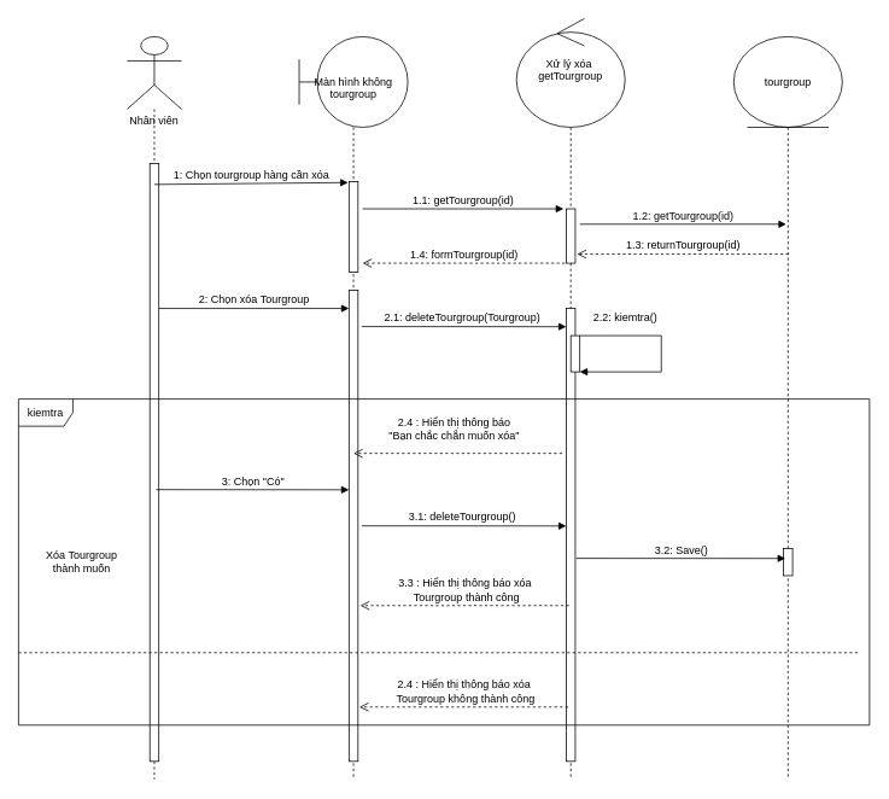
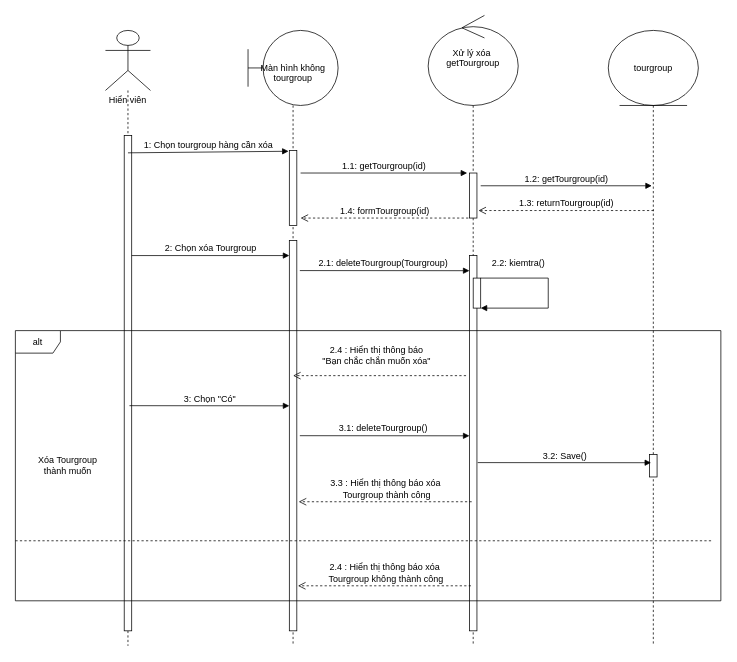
  <mxCell id="0" />
  <mxCell id="1" parent="0" />
- <mxCell id="2" value="&lt;br&gt;&lt;br&gt;&lt;br&gt;Nhân viên" style="shape=umlLifeline;participant=umlActor;perimeter=lifelinePerimeter;whiteSpace=wrap;html=1;container=1;collapsible=0;recursiveResize=0;verticalAlign=top;spacingTop=36;outlineConnect=0;size=80;" parent="1" vertex="1"><mxGeometry x="140" y="40" width="60" height="820" as="geometry" /></mxCell>
+ <mxCell id="2" value="&lt;br&gt;&lt;br&gt;&lt;br&gt;Hiển viên" style="shape=umlLifeline;participant=umlActor;perimeter=lifelinePerimeter;whiteSpace=wrap;html=1;container=1;collapsible=0;recursiveResize=0;verticalAlign=top;spacingTop=36;outlineConnect=0;size=80;" parent="1" vertex="1"><mxGeometry x="140" y="40" width="60" height="820" as="geometry" /></mxCell>
  <mxCell id="3" value="" style="html=1;points=[];perimeter=orthogonalPerimeter;" parent="2" vertex="1"><mxGeometry x="25" y="140" width="10" height="660" as="geometry" /></mxCell>
  <mxCell id="4" value="Màn hình không&lt;br&gt;tourgroup" style="shape=umlLifeline;participant=umlBoundary;perimeter=lifelinePerimeter;whiteSpace=wrap;html=1;container=1;collapsible=0;recursiveResize=0;verticalAlign=top;spacingTop=36;outlineConnect=0;size=100;" parent="1" vertex="1"><mxGeometry x="330" y="40" width="120" height="820" as="geometry" /></mxCell>
  <mxCell id="5" value="" style="html=1;points=[];perimeter=orthogonalPerimeter;" parent="4" vertex="1"><mxGeometry x="55" y="160" width="10" height="100" as="geometry" /></mxCell>
  <mxCell id="6" value="" style="html=1;points=[];perimeter=orthogonalPerimeter;fontSize=12;" parent="4" vertex="1"><mxGeometry x="55" y="280" width="10" height="520" as="geometry" /></mxCell>
  <mxCell id="7" value="Xử lý xóa&amp;nbsp;&lt;br&gt;getTourgroup" style="shape=umlLifeline;participant=umlControl;perimeter=lifelinePerimeter;whiteSpace=wrap;html=1;container=1;collapsible=0;recursiveResize=0;verticalAlign=top;spacingTop=36;outlineConnect=0;size=120;" parent="1" vertex="1"><mxGeometry x="570" width="120" height="840" as="geometry" y="20" /></mxCell>
  <mxCell id="8" value="" style="html=1;points=[];perimeter=orthogonalPerimeter;fontSize=12;" parent="7" vertex="1"><mxGeometry x="55" y="210" width="10" height="60" as="geometry" /></mxCell>
  <mxCell id="9" value="" style="html=1;points=[];perimeter=orthogonalPerimeter;fontSize=12;" parent="7" vertex="1"><mxGeometry x="55" y="320" width="10" height="500" as="geometry" /></mxCell>
  <mxCell id="10" value="tourgroup" style="shape=umlLifeline;participant=umlEntity;perimeter=lifelinePerimeter;whiteSpace=wrap;html=1;container=1;collapsible=0;recursiveResize=0;verticalAlign=top;spacingTop=36;outlineConnect=0;size=100;" parent="1" vertex="1"><mxGeometry x="810" y="40" width="120" height="820" as="geometry" /></mxCell>
  <mxCell id="11" value="" style="html=1;points=[];perimeter=orthogonalPerimeter;fontSize=12;" parent="10" vertex="1"><mxGeometry x="55" y="565" width="10" height="30" as="geometry" /></mxCell>
  <mxCell id="12" value="1: Chọn tourgroup hàng cần xóa" style="html=1;verticalAlign=bottom;endArrow=block;exitX=1.1;exitY=0.035;exitDx=0;exitDy=0;exitPerimeter=0;fontSize=12;" parent="1" edge="1"><mxGeometry width="80" relative="1" as="geometry"><mxPoint x="170" y="203.1" as="sourcePoint" /><mxPoint x="384" y="201" as="targetPoint" /></mxGeometry></mxCell>
  <mxCell id="13" value="2: Chọn xóa Tourgroup" style="html=1;verticalAlign=bottom;endArrow=block;fontSize=12;" parent="1" edge="1"><mxGeometry width="80" relative="1" as="geometry"><mxPoint x="175" y="340" as="sourcePoint" /><mxPoint x="385" y="340" as="targetPoint" /></mxGeometry></mxCell>
  <mxCell id="14" value="2.1: deleteTourgroup(Tourgroup)" style="html=1;verticalAlign=bottom;endArrow=block;fontSize=12;entryX=0.1;entryY=-0.002;entryDx=0;entryDy=0;entryPerimeter=0;" parent="1" edge="1"><mxGeometry x="-0.017" y="1" width="80" relative="1" as="geometry"><mxPoint x="399" y="360" as="sourcePoint" /><mxPoint x="625" y="360.16" as="targetPoint" /><mxPoint as="offset" /></mxGeometry></mxCell>
  <mxCell id="15" value="" style="html=1;points=[];perimeter=orthogonalPerimeter;fontSize=12;" parent="1" vertex="1"><mxGeometry x="630" y="370" width="10" height="40" as="geometry" /></mxCell>
  <mxCell id="16" value="2.2: kiemtra()" style="html=1;verticalAlign=bottom;endArrow=block;fontSize=12;rounded=0;" parent="1" edge="1"><mxGeometry x="-0.545" y="10" width="80" relative="1" as="geometry"><mxPoint x="640" y="370" as="sourcePoint" /><mxPoint x="640" y="410" as="targetPoint" /><Array as="points"><mxPoint x="730" y="370" /><mxPoint x="730" y="410" /></Array><mxPoint as="offset" /></mxGeometry></mxCell>
  <mxCell id="17" value="3.2: Save()" style="html=1;verticalAlign=bottom;endArrow=block;fontSize=12;entryX=0.2;entryY=0.333;entryDx=0;entryDy=0;entryPerimeter=0;exitX=1.1;exitY=0.333;exitDx=0;exitDy=0;exitPerimeter=0;" parent="1" edge="1"><mxGeometry width="80" relative="1" as="geometry"><mxPoint x="636" y="615.86" as="sourcePoint" /><mxPoint x="867" y="615.99" as="targetPoint" /></mxGeometry></mxCell>
  <mxCell id="18" value="3.3 : Hiển thị thông báo xóa&lt;br&gt;&amp;nbsp;Tourgroup thành công" style="html=1;verticalAlign=bottom;endArrow=open;dashed=1;endSize=8;fontSize=12;" parent="1" edge="1"><mxGeometry relative="1" as="geometry"><mxPoint x="628" y="668" as="sourcePoint" /><mxPoint x="397.5" y="668" as="targetPoint" /></mxGeometry></mxCell>
  <mxCell id="19" value="" style="endArrow=none;dashed=1;html=1;fontSize=12;" parent="1" edge="1"><mxGeometry width="50" height="50" relative="1" as="geometry"><mxPoint x="20" y="720" as="sourcePoint" /><mxPoint x="950" y="720" as="targetPoint" /></mxGeometry></mxCell>
  <mxCell id="20" value="2.4 : Hiển thị thông báo xóa&lt;br&gt;&amp;nbsp;Tourgroup không thành công" style="html=1;verticalAlign=bottom;endArrow=open;dashed=1;endSize=8;fontSize=12;" parent="1" edge="1"><mxGeometry relative="1" as="geometry"><mxPoint x="627" y="780" as="sourcePoint" /><mxPoint x="396.5" y="780" as="targetPoint" /></mxGeometry></mxCell>
- <mxCell id="21" value="kiemtra" style="shape=umlFrame;whiteSpace=wrap;html=1;fontSize=12;" parent="1" vertex="1"><mxGeometry x="20" y="440" width="940" height="360" as="geometry" /></mxCell>
+ <mxCell id="21" value="alt" style="shape=umlFrame;whiteSpace=wrap;html=1;fontSize=12;" parent="1" vertex="1"><mxGeometry x="20" y="440" width="940" height="360" as="geometry" /></mxCell>
  <mxCell id="22" value="Xóa Tourgroup thành muốn" style="text;html=1;strokeColor=none;fillColor=none;align=center;verticalAlign=middle;whiteSpace=wrap;rounded=0;fontSize=12;" parent="1" vertex="1"><mxGeometry x="40" y="610" width="100" height="20" as="geometry" /></mxCell>
  <mxCell id="23" value="2.4 : Hiển thị thông báo &lt;br&gt;&quot;Bạn chắc chắn muốn xóa&quot;" style="html=1;verticalAlign=bottom;endArrow=open;dashed=1;endSize=8;fontSize=12;" parent="1" edge="1"><mxGeometry x="0.041" y="-10" relative="1" as="geometry"><mxPoint x="620.5" y="500" as="sourcePoint" /><mxPoint x="390" y="500" as="targetPoint" /><mxPoint as="offset" /></mxGeometry></mxCell>
  <mxCell id="24" value="3: Chọn &quot;Có&quot;" style="html=1;verticalAlign=bottom;endArrow=block;fontSize=12;exitX=1.2;exitY=0.233;exitDx=0;exitDy=0;exitPerimeter=0;" parent="1" edge="1"><mxGeometry width="80" relative="1" as="geometry"><mxPoint x="172" y="540" as="sourcePoint" /><mxPoint x="385" y="540.2" as="targetPoint" /></mxGeometry></mxCell>
  <mxCell id="25" value="3.1: deleteTourgroup()" style="html=1;verticalAlign=bottom;endArrow=block;fontSize=12;entryX=0.1;entryY=-0.002;entryDx=0;entryDy=0;entryPerimeter=0;" parent="1" edge="1"><mxGeometry x="-0.017" y="1" width="80" relative="1" as="geometry"><mxPoint x="399" y="580" as="sourcePoint" /><mxPoint x="625" y="580.16" as="targetPoint" /><mxPoint as="offset" /></mxGeometry></mxCell>
  <mxCell id="26" value="1.1: getTourgroup(id)" style="html=1;verticalAlign=bottom;endArrow=block;fontSize=12;" parent="1" edge="1"><mxGeometry width="80" relative="1" as="geometry"><mxPoint x="400" y="230" as="sourcePoint" /><mxPoint x="622" y="230" as="targetPoint" /></mxGeometry></mxCell>
  <mxCell id="27" value="1.2: getTourgroup(id)" style="html=1;verticalAlign=bottom;endArrow=block;fontSize=12;" parent="1" edge="1"><mxGeometry width="80" relative="1" as="geometry"><mxPoint x="640" y="247" as="sourcePoint" /><mxPoint x="868" y="247" as="targetPoint" /></mxGeometry></mxCell>
  <mxCell id="28" value="1.3: returnTourgroup(id)" style="html=1;verticalAlign=bottom;endArrow=open;dashed=1;endSize=8;fontSize=12;" parent="1" edge="1"><mxGeometry relative="1" as="geometry"><mxPoint x="870.5" y="280" as="sourcePoint" /><mxPoint x="637" y="280" as="targetPoint" /></mxGeometry></mxCell>
  <mxCell id="29" value="1.4: formTourgroup(id)" style="html=1;verticalAlign=bottom;endArrow=open;dashed=1;endSize=8;fontSize=12;" parent="1" edge="1"><mxGeometry relative="1" as="geometry"><mxPoint x="623.5" y="290" as="sourcePoint" /><mxPoint x="400" y="290" as="targetPoint" /></mxGeometry></mxCell>
